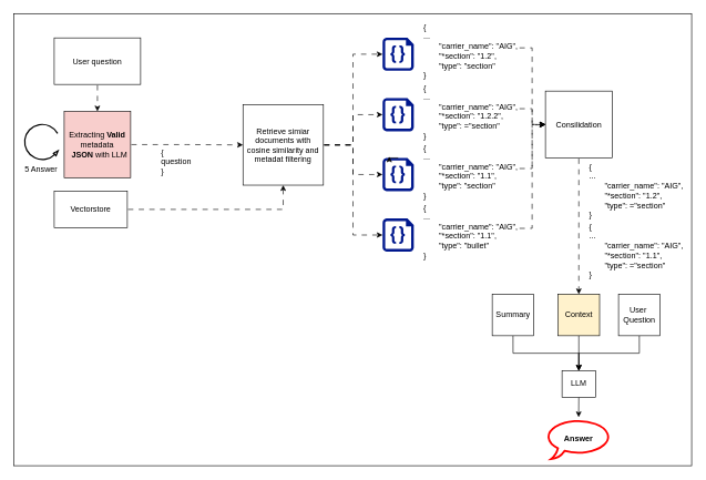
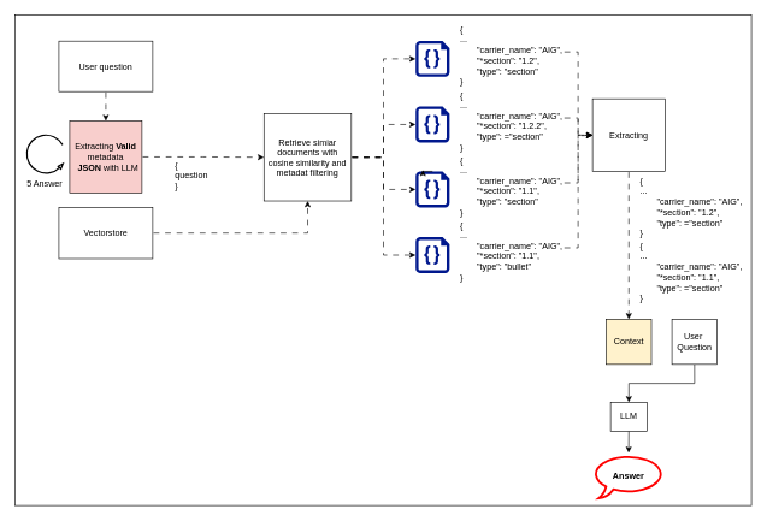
  <mxCell id="0" />
  <mxCell id="1" parent="0" />
  <mxCell id="2" value="" style="whiteSpace=wrap;html=1;" vertex="1" parent="1"><mxGeometry x="20" y="20" width="1020" height="680" as="geometry" /></mxCell>
  <mxCell id="3" value="&lt;b style=&quot;text-wrap-mode: nowrap;&quot;&gt;Answer&lt;/b&gt;" style="whiteSpace=wrap;html=1;shape=mxgraph.basic.oval_callout;strokeColor=#FF0000;strokeWidth=3;" vertex="1" parent="1"><mxGeometry x="820" y="630" width="100" height="60" as="geometry" /></mxCell>
  <mxCell id="4" style="edgeStyle=orthogonalEdgeStyle;rounded=0;orthogonalLoop=1;jettySize=auto;html=1;exitX=1;exitY=0.5;exitDx=0;exitDy=0;entryX=0.5;entryY=1;entryDx=0;entryDy=0;flowAnimation=1;" edge="1" parent="1" source="5" target="6"><mxGeometry relative="1" as="geometry" /></mxCell>
- <mxCell id="5" value="Vectorstore" style="whiteSpace=wrap;html=1;" vertex="1" parent="1"><mxGeometry x="81" y="287" width="110" height="55" as="geometry" /></mxCell>
+ <mxCell id="5" value="Vectorstore" style="whiteSpace=wrap;html=1;" vertex="1" parent="1"><mxGeometry x="81" y="287" width="130" height="71" as="geometry" /></mxCell>
  <mxCell id="6" value="Retrieve simiar documents with cosine similarity and metadat filtering" style="whiteSpace=wrap;html=1;aspect=fixed;" vertex="1" parent="1"><mxGeometry x="365" y="157" width="121" height="121" as="geometry" /></mxCell>
  <mxCell id="7" style="edgeStyle=orthogonalEdgeStyle;rounded=0;orthogonalLoop=1;jettySize=auto;html=1;exitX=0.5;exitY=1;exitDx=0;exitDy=0;flowAnimation=1;" edge="1" parent="1" source="8" target="27"><mxGeometry relative="1" as="geometry" /></mxCell>
  <mxCell id="8" value="User question" style="whiteSpace=wrap;html=1;" vertex="1" parent="1"><mxGeometry x="81" y="56.5" width="130" height="70" as="geometry" /></mxCell>
  <mxCell id="9" value="" style="sketch=0;aspect=fixed;pointerEvents=1;shadow=0;dashed=0;html=1;strokeColor=none;labelPosition=center;verticalLabelPosition=bottom;verticalAlign=top;align=center;fillColor=#00188D;shape=mxgraph.azure.code_file" vertex="1" parent="1"><mxGeometry x="575" y="56" width="47" height="50" as="geometry" /></mxCell>
  <mxCell id="10" value="" style="sketch=0;aspect=fixed;pointerEvents=1;shadow=0;dashed=0;html=1;strokeColor=none;labelPosition=center;verticalLabelPosition=bottom;verticalAlign=top;align=center;fillColor=#00188D;shape=mxgraph.azure.code_file" vertex="1" parent="1"><mxGeometry x="575" y="147" width="47" height="50" as="geometry" /></mxCell>
  <mxCell id="11" value="" style="sketch=0;aspect=fixed;pointerEvents=1;shadow=0;dashed=0;html=1;strokeColor=none;labelPosition=center;verticalLabelPosition=bottom;verticalAlign=top;align=center;fillColor=#00188D;shape=mxgraph.azure.code_file" vertex="1" parent="1"><mxGeometry x="575" y="237" width="47" height="50" as="geometry" /></mxCell>
  <mxCell id="12" style="edgeStyle=orthogonalEdgeStyle;rounded=0;orthogonalLoop=1;jettySize=auto;html=1;entryX=0;entryY=0.5;entryDx=0;entryDy=0;flowAnimation=1;" edge="1" parent="1" source="13" target="32"><mxGeometry relative="1" as="geometry" /></mxCell>
  <mxCell id="13" value="&lt;div&gt;{&lt;/div&gt;&lt;div&gt;...&lt;/div&gt;&lt;div&gt;&amp;nbsp; &amp;nbsp; &amp;nbsp; &amp;nbsp;&quot;carrier_name&quot;: &quot;AIG&quot;,&lt;/div&gt;&lt;div&gt;&amp;nbsp; &amp;nbsp; &amp;nbsp; &amp;nbsp;&quot;*section&quot;: &quot;1.2&quot;,&lt;/div&gt;&lt;div&gt;&amp;nbsp; &amp;nbsp; &amp;nbsp; &amp;nbsp;&quot;type&quot;: &quot;section&quot;&lt;/div&gt;&lt;div&gt;}&lt;/div&gt;" style="text;whiteSpace=wrap;html=1;" vertex="1" parent="1"><mxGeometry x="635" y="26.5" width="145" height="90" as="geometry" /></mxCell>
  <mxCell id="14" style="edgeStyle=orthogonalEdgeStyle;rounded=0;orthogonalLoop=1;jettySize=auto;html=1;exitX=1;exitY=0.5;exitDx=0;exitDy=0;flowAnimation=1;" edge="1" parent="1" source="15"><mxGeometry relative="1" as="geometry"><mxPoint x="820" y="187" as="targetPoint" /></mxGeometry></mxCell>
  <mxCell id="15" value="&lt;div&gt;{&lt;/div&gt;&lt;div&gt;...&lt;/div&gt;&lt;div&gt;&amp;nbsp; &amp;nbsp; &amp;nbsp; &amp;nbsp;&quot;carrier_name&quot;: &quot;AIG&quot;,&lt;/div&gt;&lt;div&gt;&amp;nbsp; &amp;nbsp; &amp;nbsp; &amp;nbsp;&quot;*section&quot;: &quot;1.2.2&quot;,&lt;/div&gt;&lt;div&gt;&amp;nbsp; &amp;nbsp; &amp;nbsp; &amp;nbsp;&quot;type&quot;: =&quot;section&quot;&lt;/div&gt;&lt;div&gt;}&lt;/div&gt;" style="text;whiteSpace=wrap;html=1;" vertex="1" parent="1"><mxGeometry x="635" y="118" width="145" height="90" as="geometry" /></mxCell>
  <mxCell id="16" style="edgeStyle=orthogonalEdgeStyle;rounded=0;orthogonalLoop=1;jettySize=auto;html=1;exitX=1;exitY=0.5;exitDx=0;exitDy=0;entryX=0;entryY=0.5;entryDx=0;entryDy=0;flowAnimation=1;" edge="1" parent="1" source="17" target="32"><mxGeometry relative="1" as="geometry" /></mxCell>
  <mxCell id="17" value="&lt;div&gt;{&lt;/div&gt;&lt;div&gt;...&lt;/div&gt;&lt;div&gt;&amp;nbsp; &amp;nbsp; &amp;nbsp; &amp;nbsp;&quot;carrier_name&quot;: &quot;AIG&quot;,&lt;/div&gt;&lt;div&gt;&amp;nbsp; &amp;nbsp; &amp;nbsp; &amp;nbsp;&quot;*section&quot;: &quot;1.1&quot;,&lt;/div&gt;&lt;div&gt;&amp;nbsp; &amp;nbsp; &amp;nbsp; &amp;nbsp;&quot;type&quot;: &quot;section&quot;&lt;br&gt;&lt;/div&gt;&lt;div&gt;}&lt;/div&gt;" style="text;whiteSpace=wrap;html=1;" vertex="1" parent="1"><mxGeometry x="635" y="208" width="145" height="90" as="geometry" /></mxCell>
  <mxCell id="18" value="" style="sketch=0;aspect=fixed;pointerEvents=1;shadow=0;dashed=0;html=1;strokeColor=none;labelPosition=center;verticalLabelPosition=bottom;verticalAlign=top;align=center;fillColor=#00188D;shape=mxgraph.azure.code_file" vertex="1" parent="1"><mxGeometry x="575" y="328" width="47" height="50" as="geometry" /></mxCell>
  <mxCell id="19" style="edgeStyle=orthogonalEdgeStyle;rounded=0;orthogonalLoop=1;jettySize=auto;html=1;exitX=1;exitY=0.5;exitDx=0;exitDy=0;entryX=0;entryY=0.5;entryDx=0;entryDy=0;flowAnimation=1;" edge="1" parent="1" source="20" target="32"><mxGeometry relative="1" as="geometry" /></mxCell>
  <mxCell id="20" value="&lt;div&gt;{&lt;/div&gt;&lt;div&gt;...&lt;/div&gt;&lt;div&gt;&amp;nbsp; &amp;nbsp; &amp;nbsp; &amp;nbsp;&quot;carrier_name&quot;: &quot;AIG&quot;,&lt;/div&gt;&lt;div&gt;&amp;nbsp; &amp;nbsp; &amp;nbsp; &amp;nbsp;&quot;*section&quot;: &quot;1.1&quot;,&lt;/div&gt;&lt;div&gt;&amp;nbsp; &amp;nbsp; &amp;nbsp; &amp;nbsp;&quot;type&quot;: &quot;bullet&quot;&lt;br&gt;&lt;/div&gt;&lt;div&gt;}&lt;/div&gt;" style="text;whiteSpace=wrap;html=1;" vertex="1" parent="1"><mxGeometry x="635" y="298" width="145" height="90" as="geometry" /></mxCell>
  <mxCell id="21" style="edgeStyle=orthogonalEdgeStyle;rounded=0;orthogonalLoop=1;jettySize=auto;html=1;exitX=0.5;exitY=0;exitDx=0;exitDy=0;exitPerimeter=0;entryX=0.213;entryY=-0.04;entryDx=0;entryDy=0;entryPerimeter=0;" edge="1" parent="1" source="11" target="11"><mxGeometry relative="1" as="geometry" /></mxCell>
  <mxCell id="22" style="edgeStyle=orthogonalEdgeStyle;rounded=0;orthogonalLoop=1;jettySize=auto;html=1;entryX=0;entryY=0.5;entryDx=0;entryDy=0;entryPerimeter=0;exitX=1;exitY=0.5;exitDx=0;exitDy=0;flowAnimation=1;" edge="1" parent="1" source="6" target="9"><mxGeometry relative="1" as="geometry" /></mxCell>
  <mxCell id="23" style="edgeStyle=orthogonalEdgeStyle;rounded=0;orthogonalLoop=1;jettySize=auto;html=1;exitX=1;exitY=0.5;exitDx=0;exitDy=0;entryX=0;entryY=0.5;entryDx=0;entryDy=0;entryPerimeter=0;flowAnimation=1;" edge="1" parent="1" source="6" target="18"><mxGeometry relative="1" as="geometry" /></mxCell>
  <mxCell id="24" style="edgeStyle=orthogonalEdgeStyle;rounded=0;orthogonalLoop=1;jettySize=auto;html=1;exitX=1;exitY=0.5;exitDx=0;exitDy=0;entryX=0;entryY=0.5;entryDx=0;entryDy=0;entryPerimeter=0;flowAnimation=1;" edge="1" parent="1" source="6" target="10"><mxGeometry relative="1" as="geometry" /></mxCell>
  <mxCell id="25" style="edgeStyle=orthogonalEdgeStyle;rounded=0;orthogonalLoop=1;jettySize=auto;html=1;exitX=1;exitY=0.5;exitDx=0;exitDy=0;entryX=0;entryY=0.5;entryDx=0;entryDy=0;entryPerimeter=0;flowAnimation=1;" edge="1" parent="1" source="6" target="11"><mxGeometry relative="1" as="geometry" /></mxCell>
  <mxCell id="26" style="edgeStyle=orthogonalEdgeStyle;rounded=0;orthogonalLoop=1;jettySize=auto;html=1;exitX=1;exitY=0.5;exitDx=0;exitDy=0;flowAnimation=1;" edge="1" parent="1" source="27" target="6"><mxGeometry relative="1" as="geometry" /></mxCell>
  <mxCell id="27" value="Extracting &lt;b&gt;Valid&lt;/b&gt; metadata&lt;div&gt;&amp;nbsp; &lt;b&gt;JSON&amp;nbsp;&lt;/b&gt;&lt;span style=&quot;background-color: transparent; color: light-dark(rgb(0, 0, 0), rgb(255, 255, 255));&quot;&gt;with LLM&lt;/span&gt;&lt;/div&gt;" style="whiteSpace=wrap;html=1;aspect=fixed;fillColor=#f8cecc;" vertex="1" parent="1"><mxGeometry x="96" y="167" width="100" height="100" as="geometry" /></mxCell>
  <mxCell id="28" value="" style="verticalLabelPosition=bottom;html=1;verticalAlign=top;strokeWidth=2;shape=mxgraph.lean_mapping.physical_pull;pointerEvents=1;rotation=-60;direction=south;" vertex="1" parent="1"><mxGeometry x="37.25" y="185.89" width="53" height="55" as="geometry" /></mxCell>
  <mxCell id="29" value="5 Answer" style="text;html=1;align=center;verticalAlign=middle;resizable=0;points=[];autosize=1;strokeColor=none;fillColor=none;" vertex="1" parent="1"><mxGeometry x="20.75" y="239" width="80" height="30" as="geometry" /></mxCell>
  <mxCell id="30" value="{&#10;question&#10;}" style="text;whiteSpace=wrap;" vertex="1" parent="1"><mxGeometry x="240" y="215" width="55.5" height="54" as="geometry" /></mxCell>
  <mxCell id="31" style="edgeStyle=orthogonalEdgeStyle;rounded=0;orthogonalLoop=1;jettySize=auto;html=1;exitX=0.5;exitY=1;exitDx=0;exitDy=0;entryX=0.5;entryY=0;entryDx=0;entryDy=0;flowAnimation=1;" edge="1" parent="1" source="32" target="40"><mxGeometry relative="1" as="geometry" /></mxCell>
- <mxCell id="32" value="Consilidation" style="whiteSpace=wrap;html=1;aspect=fixed;" vertex="1" parent="1"><mxGeometry x="820" y="136.5" width="100.5" height="100.5" as="geometry" /></mxCell>
+ <mxCell id="32" value="Extracting" style="whiteSpace=wrap;html=1;aspect=fixed;" vertex="1" parent="1"><mxGeometry x="820" y="136.5" width="100.5" height="100.5" as="geometry" /></mxCell>
  <mxCell id="33" value="&lt;div&gt;{&lt;/div&gt;&lt;div&gt;...&lt;/div&gt;&lt;div&gt;&amp;nbsp; &amp;nbsp; &amp;nbsp; &amp;nbsp;&quot;carrier_name&quot;: &quot;AIG&quot;,&lt;/div&gt;&lt;div&gt;&amp;nbsp; &amp;nbsp; &amp;nbsp; &amp;nbsp;&quot;*section&quot;: &quot;1.2&quot;,&lt;/div&gt;&lt;div&gt;&amp;nbsp; &amp;nbsp; &amp;nbsp; &amp;nbsp;&quot;type&quot;: =&quot;section&quot;&lt;/div&gt;&lt;div&gt;}&lt;/div&gt;" style="text;whiteSpace=wrap;html=1;" vertex="1" parent="1"><mxGeometry x="884" y="237" width="145" height="90" as="geometry" /></mxCell>
  <mxCell id="34" value="&lt;div&gt;{&lt;/div&gt;&lt;div&gt;...&lt;/div&gt;&lt;div&gt;&amp;nbsp; &amp;nbsp; &amp;nbsp; &amp;nbsp;&quot;carrier_name&quot;: &quot;AIG&quot;,&lt;/div&gt;&lt;div&gt;&amp;nbsp; &amp;nbsp; &amp;nbsp; &amp;nbsp;&quot;*section&quot;: &quot;1.1&quot;,&lt;/div&gt;&lt;div&gt;&amp;nbsp; &amp;nbsp; &amp;nbsp; &amp;nbsp;&quot;type&quot;: =&quot;section&quot;&lt;/div&gt;&lt;div&gt;}&lt;/div&gt;" style="text;whiteSpace=wrap;html=1;" vertex="1" parent="1"><mxGeometry x="884" y="327" width="145" height="90" as="geometry" /></mxCell>
  <mxCell id="35" style="edgeStyle=orthogonalEdgeStyle;rounded=0;orthogonalLoop=1;jettySize=auto;html=1;exitX=0.5;exitY=1;exitDx=0;exitDy=0;" edge="1" parent="1" source="36"><mxGeometry relative="1" as="geometry"><mxPoint x="870" y="627" as="targetPoint" /></mxGeometry></mxCell>
  <mxCell id="36" value="LLM" style="whiteSpace=wrap;html=1;aspect=fixed;" vertex="1" parent="1"><mxGeometry x="845" y="557" width="50.5" height="40" as="geometry" /></mxCell>
- <mxCell id="37" style="edgeStyle=orthogonalEdgeStyle;rounded=0;orthogonalLoop=1;jettySize=auto;html=1;exitX=0.5;exitY=1;exitDx=0;exitDy=0;" edge="1" parent="1" source="38" target="36"><mxGeometry relative="1" as="geometry" /></mxCell>
- <mxCell id="38" value="Summary" style="whiteSpace=wrap;html=1;aspect=fixed;" vertex="1" parent="1"><mxGeometry x="740" y="442" width="62.5" height="62.5" as="geometry" /></mxCell>
- <mxCell id="39" style="edgeStyle=orthogonalEdgeStyle;rounded=0;orthogonalLoop=1;jettySize=auto;html=1;exitX=0.5;exitY=1;exitDx=0;exitDy=0;entryX=0.5;entryY=0;entryDx=0;entryDy=0;" edge="1" parent="1" source="40" target="36"><mxGeometry relative="1" as="geometry" /></mxCell>
  <mxCell id="40" value="Context" style="whiteSpace=wrap;html=1;aspect=fixed;fillColor=#fff2cc;" vertex="1" parent="1"><mxGeometry x="839" y="442" width="62.5" height="62.5" as="geometry" /></mxCell>
  <mxCell id="41" style="edgeStyle=orthogonalEdgeStyle;rounded=0;orthogonalLoop=1;jettySize=auto;html=1;exitX=0.5;exitY=1;exitDx=0;exitDy=0;" edge="1" parent="1" source="42" target="36"><mxGeometry relative="1" as="geometry" /></mxCell>
  <mxCell id="42" value="User&amp;nbsp;&lt;div&gt;Question&lt;/div&gt;" style="whiteSpace=wrap;html=1;aspect=fixed;" vertex="1" parent="1"><mxGeometry x="930" y="442" width="62.5" height="62.5" as="geometry" /></mxCell>
